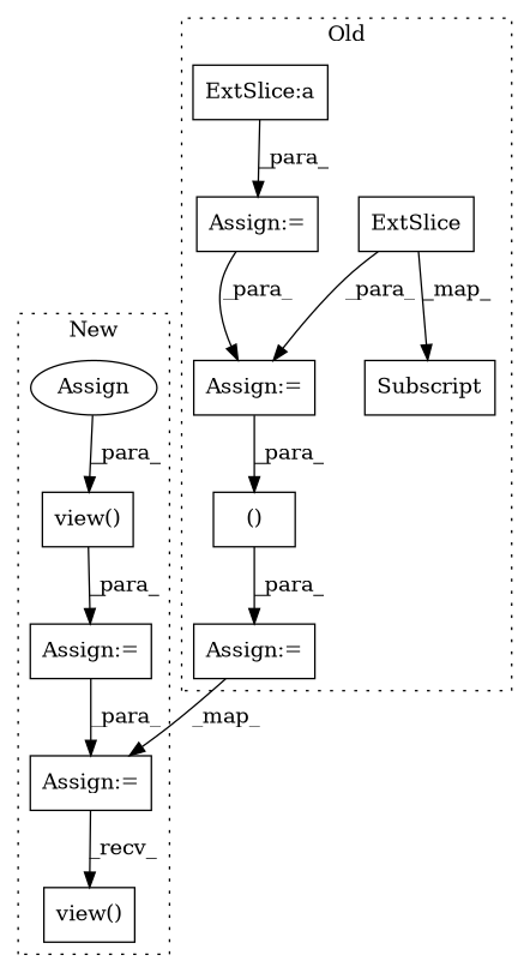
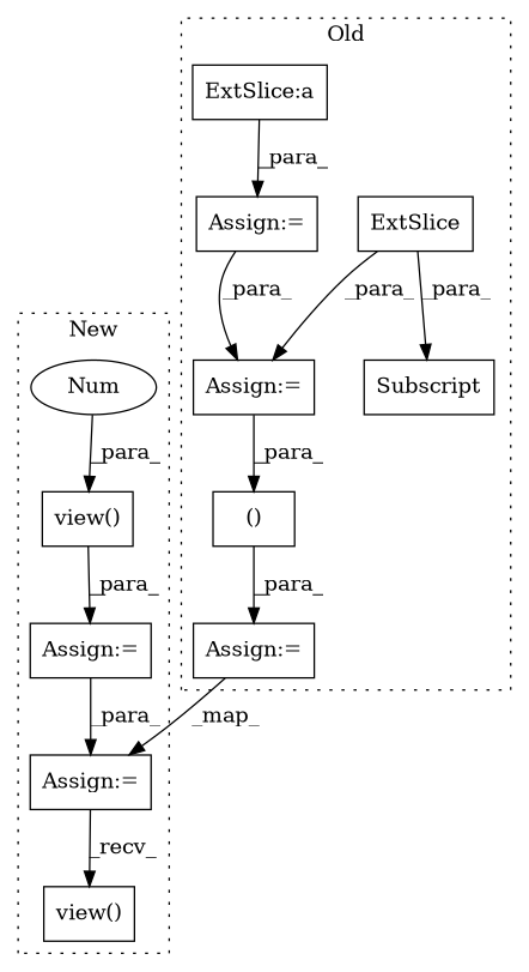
  digraph {
    node [a=68 l=3 shape=box]
    n1 [a=85 l=1 label=ExtSlice s=819]
    n2 [a=63 l="10,0" label=Subscript s="819,0"]
    n3 [label="Assign:=" s=816]
    n4 [label="Assign:=" s=746]
    n5 [a=54 l=11 label="()" s=879]
    n6 [a=82 l=4 label="ExtSlice:a" s=682]
    n7 [label="Assign:=" s=856]
    n8 [a=75 l="11,1" label="view()" s="681,694"]
-   n9 [a=76 l=2 label=Assign s=692 shape=ellipse]
+   n9 [a=76 l=2 label=Num s=692 shape=ellipse]
    n10 [label="Assign:=" s=668]
    n11 [label="Assign:=" s=735]
    n12 [a=75 l="13,1" label="view()" s="814,843"]
    subgraph cluster_1 {
      label=Old
      style=dotted
      n1
      n2
      n3
      n4
      n5
      n6
      n7
    }
    subgraph cluster_2 {
      label=New
      style=dotted
      n8
      n9
      n10
      n11
      n12
    }
-   n1 -> n2 [label=_map_]
+   n1 -> n2 [label=_para_]
    n1 -> n3 [label=_para_]
    n3 -> n5 [label=_para_]
    n4 -> n3 [label=_para_]
    n5 -> n7 [label=_para_]
    n6 -> n4 [label=_para_]
    n7 -> n11 [label=_map_]
    n8 -> n10 [label=_para_]
    n9 -> n8 [label=_para_]
    n10 -> n11 [label=_para_]
    n11 -> n12 [label=_recv_]
  }
